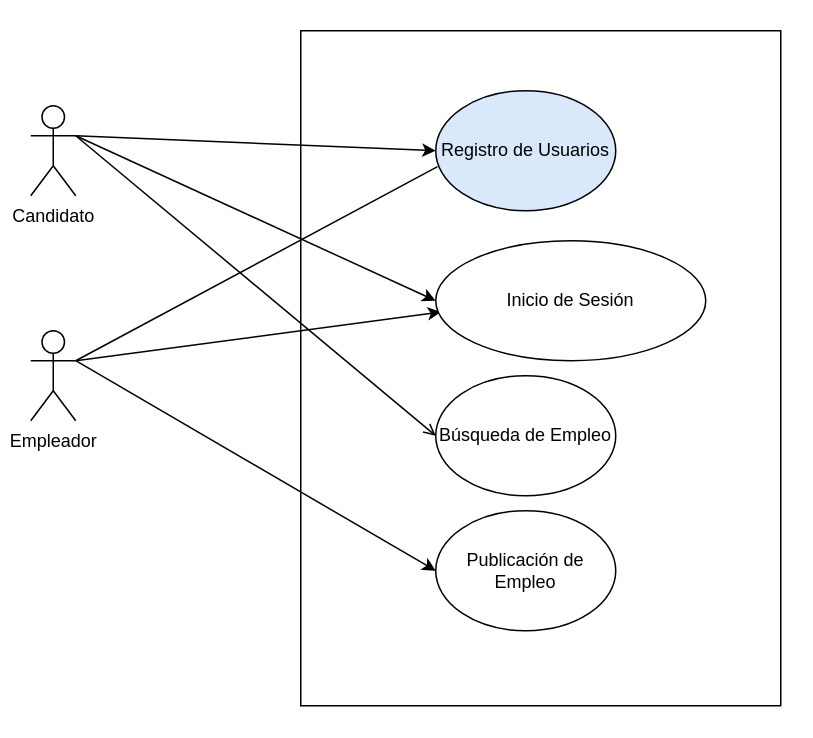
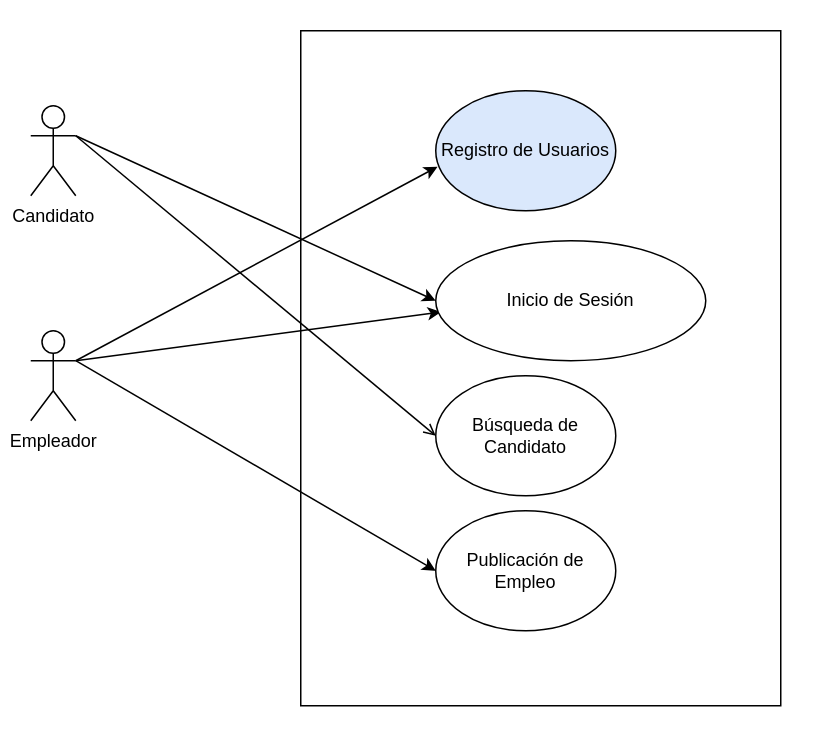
  <mxCell id="0" />
  <mxCell id="1" parent="0" />
  <mxCell id="2" value="" style="rounded=0;whiteSpace=wrap;html=1;" vertex="1" parent="1"><mxGeometry x="200" y="20" width="320" height="450" as="geometry" /></mxCell>
- <mxCell id="3" style="rounded=0;orthogonalLoop=1;jettySize=auto;html=1;exitX=1;exitY=0.333;exitDx=0;exitDy=0;exitPerimeter=0;entryX=0;entryY=0.5;entryDx=0;entryDy=0;" edge="1" parent="1" source="6" target="11"><mxGeometry relative="1" as="geometry" /></mxCell>
  <mxCell id="4" style="rounded=0;orthogonalLoop=1;jettySize=auto;html=1;exitX=1;exitY=0.333;exitDx=0;exitDy=0;exitPerimeter=0;entryX=0;entryY=0.5;entryDx=0;entryDy=0;" edge="1" parent="1" source="6" target="12"><mxGeometry relative="1" as="geometry" /></mxCell>
  <mxCell id="5" style="rounded=0;orthogonalLoop=1;jettySize=auto;html=1;exitX=1;exitY=0.333;exitDx=0;exitDy=0;exitPerimeter=0;entryX=0;entryY=0.5;entryDx=0;entryDy=0;endArrow=open;" edge="1" parent="1" source="6" target="13"><mxGeometry relative="1" as="geometry"><mxPoint x="110" y="300" as="targetPoint" /></mxGeometry></mxCell>
  <mxCell id="6" value="Candidato" style="shape=umlActor;verticalLabelPosition=bottom;verticalAlign=top;html=1;outlineConnect=0;" vertex="1" parent="1"><mxGeometry x="20" y="70" width="30" height="60" as="geometry" /></mxCell>
- <mxCell id="7" style="rounded=0;orthogonalLoop=1;jettySize=auto;html=1;exitX=1;exitY=0.333;exitDx=0;exitDy=0;exitPerimeter=0;entryX=0.01;entryY=0.633;entryDx=0;entryDy=0;entryPerimeter=0;endArrow=none;" edge="1" parent="1" source="10" target="11"><mxGeometry relative="1" as="geometry" /></mxCell>
+ <mxCell id="7" style="rounded=0;orthogonalLoop=1;jettySize=auto;html=1;exitX=1;exitY=0.333;exitDx=0;exitDy=0;exitPerimeter=0;entryX=0.01;entryY=0.633;entryDx=0;entryDy=0;entryPerimeter=0;" edge="1" parent="1" source="10" target="11"><mxGeometry relative="1" as="geometry" /></mxCell>
  <mxCell id="8" style="rounded=0;orthogonalLoop=1;jettySize=auto;html=1;exitX=1;exitY=0.333;exitDx=0;exitDy=0;exitPerimeter=0;entryX=0.02;entryY=0.593;entryDx=0;entryDy=0;entryPerimeter=0;" edge="1" parent="1" source="10" target="12"><mxGeometry relative="1" as="geometry" /></mxCell>
  <mxCell id="9" style="rounded=0;orthogonalLoop=1;jettySize=auto;html=1;exitX=1;exitY=0.333;exitDx=0;exitDy=0;exitPerimeter=0;entryX=0;entryY=0.5;entryDx=0;entryDy=0;" edge="1" parent="1" source="10" target="14"><mxGeometry relative="1" as="geometry" /></mxCell>
  <mxCell id="10" value="Empleador" style="shape=umlActor;verticalLabelPosition=bottom;verticalAlign=top;html=1;outlineConnect=0;" vertex="1" parent="1"><mxGeometry x="20" y="220" width="30" height="60" as="geometry" /></mxCell>
  <mxCell id="11" value="Registro de Usuarios" style="ellipse;whiteSpace=wrap;html=1;fillColor=#dae8fc;" vertex="1" parent="1"><mxGeometry x="290" y="60" width="120" height="80" as="geometry" /></mxCell>
  <mxCell id="12" value="Inicio de Sesión" style="ellipse;whiteSpace=wrap;html=1;" vertex="1" parent="1"><mxGeometry x="290" y="160" width="180" height="80" as="geometry" /></mxCell>
- <mxCell id="13" value="Búsqueda de Empleo" style="ellipse;whiteSpace=wrap;html=1;" vertex="1" parent="1"><mxGeometry x="290" y="250" width="120" height="80" as="geometry" /></mxCell>
+ <mxCell id="13" value="Búsqueda de Candidato" style="ellipse;whiteSpace=wrap;html=1;" vertex="1" parent="1"><mxGeometry x="290" y="250" width="120" height="80" as="geometry" /></mxCell>
  <mxCell id="14" value="Publicación de Empleo" style="ellipse;whiteSpace=wrap;html=1;" vertex="1" parent="1"><mxGeometry x="290" y="340" width="120" height="80" as="geometry" /></mxCell>
